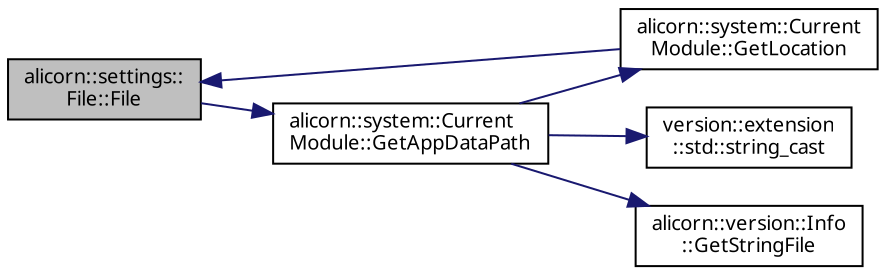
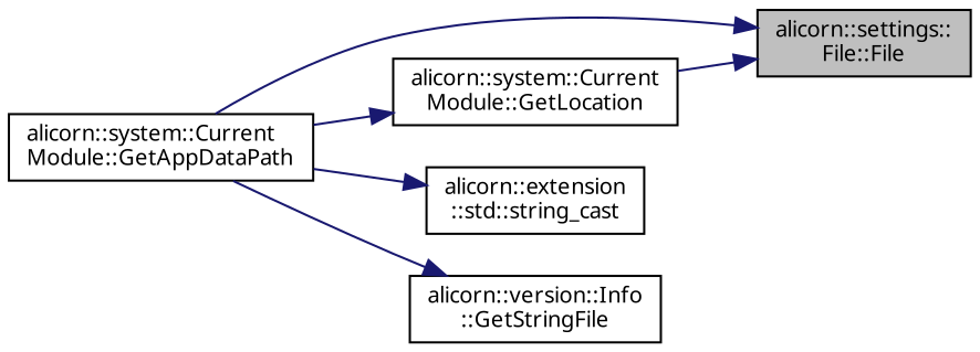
  digraph {
    rankdir=LR
    node [color=black fillcolor=white fontname=Verdana fontsize=10 shape=record style=filled]
    edge [color=midnightblue fontname=Verdana fontsize=10 labelfontname=Verdana labelfontsize=10 style=solid]
    n1 [fillcolor=grey75 fontcolor=black height=0.2 label="alicorn::settings::\lFile::File" width=0.4]
    n2 [height=0.2 label="alicorn::system::Current\lModule::GetAppDataPath" width=0.4]
    n3 [height=0.2 label="alicorn::system::Current\lModule::GetLocation" width=0.4]
-   n4 [height=0.2 label="version::extension\l::std::string_cast" width=0.4]
+   n4 [height=0.2 label="alicorn::extension\l::std::string_cast" width=0.4]
    n5 [height=0.2 label="alicorn::version::Info\l::GetStringFile" width=0.4]
-   n1 -> n2
+   n2 -> n1
    n2 -> n3
    n2 -> n4
    n2 -> n5
    n3 -> n1
  }
